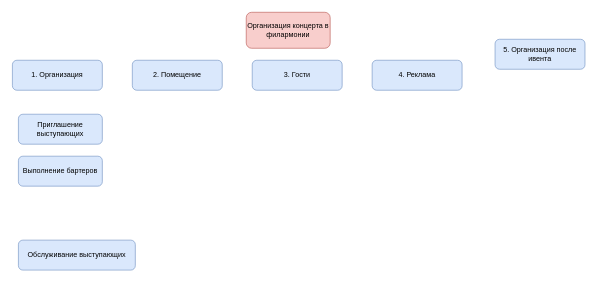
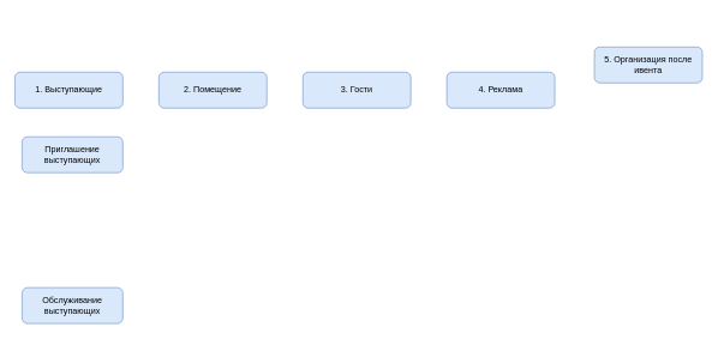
  <mxCell id="0" />
  <mxCell id="1" parent="0" />
- <mxCell id="2" value="Организация концерта в филармонии" style="rounded=1;whiteSpace=wrap;html=1;fillColor=#f8cecc;strokeColor=#b85450;fontColor=default;" vertex="1" parent="1"><mxGeometry x="410" y="20" width="140" height="60" as="geometry" /></mxCell>
- <mxCell id="3" value="1. Организация" style="rounded=1;whiteSpace=wrap;html=1;fillColor=#dae8fc;strokeColor=#6c8ebf;fontColor=default;" vertex="1" parent="1"><mxGeometry x="20" y="100" width="150" height="50" as="geometry" /></mxCell>
+ <mxCell id="3" value="1. Выступающие" style="rounded=1;whiteSpace=wrap;html=1;fillColor=#dae8fc;strokeColor=#6c8ebf;fontColor=default;" vertex="1" parent="1"><mxGeometry x="20" y="100" width="150" height="50" as="geometry" /></mxCell>
  <mxCell id="4" value="2. Помещение" style="rounded=1;whiteSpace=wrap;html=1;fillColor=#dae8fc;strokeColor=#6c8ebf;fontColor=default;" vertex="1" parent="1"><mxGeometry x="220" y="100" width="150" height="50" as="geometry" /></mxCell>
  <mxCell id="5" value="3. Гости" style="rounded=1;whiteSpace=wrap;html=1;fillColor=#dae8fc;strokeColor=#6c8ebf;fontColor=default;" vertex="1" parent="1"><mxGeometry x="420" y="100" width="150" height="50" as="geometry" /></mxCell>
  <mxCell id="6" value="4. Реклама" style="rounded=1;whiteSpace=wrap;html=1;fillColor=#dae8fc;strokeColor=#6c8ebf;fontColor=default;" vertex="1" parent="1"><mxGeometry x="620" y="100" width="150" height="50" as="geometry" /></mxCell>
  <mxCell id="7" value="5. Организация после ивента" style="rounded=1;whiteSpace=wrap;html=1;fillColor=#dae8fc;strokeColor=#6c8ebf;fontColor=default;" vertex="1" parent="1"><mxGeometry x="825" y="65" width="150" height="50" as="geometry" /></mxCell>
  <mxCell id="8" value="Приглашение выступающих" style="rounded=1;whiteSpace=wrap;html=1;fillColor=#dae8fc;strokeColor=#6c8ebf;fontColor=default;" vertex="1" parent="1"><mxGeometry x="30" y="190" width="140" height="50" as="geometry" /></mxCell>
- <mxCell id="9" value="Выполнение бартеров" style="rounded=1;whiteSpace=wrap;html=1;fillColor=#dae8fc;strokeColor=#6c8ebf;fontColor=default;" vertex="1" parent="1"><mxGeometry x="30" y="260" width="140" height="50" as="geometry" /></mxCell>
- <mxCell id="10" value="Обслуживание выступающих" style="rounded=1;whiteSpace=wrap;html=1;fillColor=#dae8fc;strokeColor=#6c8ebf;fontColor=default;" vertex="1" parent="1"><mxGeometry x="30" y="400" width="195" height="50" as="geometry" /></mxCell>
+ <mxCell id="10" value="Обслуживание выступающих" style="rounded=1;whiteSpace=wrap;html=1;fillColor=#dae8fc;strokeColor=#6c8ebf;fontColor=default;" vertex="1" parent="1"><mxGeometry x="30" y="400" width="140" height="50" as="geometry" /></mxCell>
